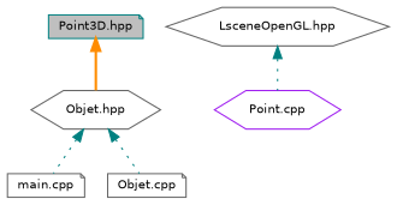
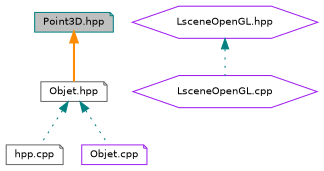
  digraph {
    node [color=gray40 fillcolor=white fontname=Helvetica fontsize=10 shape=note style=filled]
    edge [color=teal dir=back fontname=Helvetica fontsize=10 labelfontname=Helvetica labelfontsize=10 style=dotted]
    n1 [color=teal fillcolor=grey75 fontcolor=black height=0.2 label="Point3D.hpp" width=0.4]
-   n2 [height=0.2 label="Objet.hpp" shape=hexagon width=0.4]
-   n3 [height=0.2 label="main.cpp" width=0.4]
-   n4 [height=0.2 label="Objet.cpp" width=0.4]
-   n5 [height=0.2 label="LsceneOpenGL.hpp" shape=hexagon width=0.4]
-   n6 [color=purple height=0.2 label="Point.cpp" shape=hexagon width=0.4]
+   n2 [height=0.2 label="Objet.hpp" width=0.4]
+   n3 [height=0.2 label="hpp.cpp" width=0.4]
+   n4 [color=purple height=0.2 label="Objet.cpp" width=0.4]
+   n5 [color=purple height=0.2 label="LsceneOpenGL.hpp" shape=hexagon width=0.4]
+   n6 [color=purple height=0.2 label="LsceneOpenGL.cpp" shape=hexagon width=0.4]
    n1 -> n2 [color=darkorange style=bold]
    n2 -> n3
    n2 -> n4
    n5 -> n6
  }
